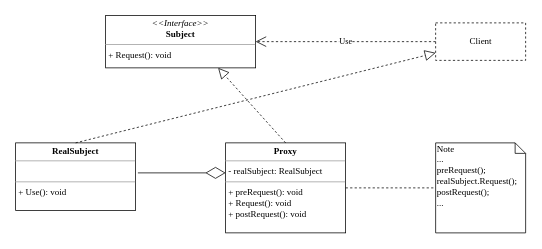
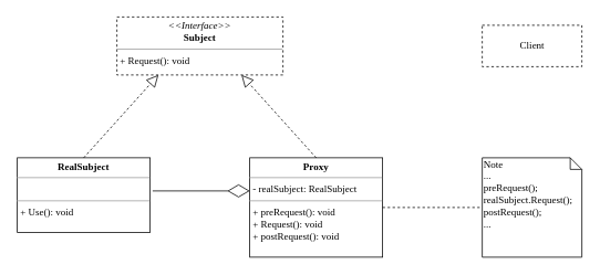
  <mxCell id="0" />
  <mxCell id="1" parent="0" />
- <mxCell id="2" value="&lt;p style=&quot;margin: 0px ; margin-top: 4px ; text-align: center&quot;&gt;&lt;i&gt;&amp;lt;&amp;lt;Interface&amp;gt;&amp;gt;&lt;/i&gt;&lt;br&gt;&lt;b&gt;Subject&lt;/b&gt;&lt;/p&gt;&lt;hr size=&quot;1&quot;&gt;&lt;p style=&quot;margin: 0px ; margin-left: 4px&quot;&gt;+ Request(): void&lt;br&gt;&lt;/p&gt;" style="verticalAlign=top;align=left;overflow=fill;fontSize=12;fontFamily=Times New Roman;html=1;" vertex="1" parent="1"><mxGeometry x="140" y="20" width="200" height="70" as="geometry" /></mxCell>
+ <mxCell id="2" value="&lt;p style=&quot;margin: 0px ; margin-top: 4px ; text-align: center&quot;&gt;&lt;i&gt;&amp;lt;&amp;lt;Interface&amp;gt;&amp;gt;&lt;/i&gt;&lt;br&gt;&lt;b&gt;Subject&lt;/b&gt;&lt;/p&gt;&lt;hr size=&quot;1&quot;&gt;&lt;p style=&quot;margin: 0px ; margin-left: 4px&quot;&gt;+ Request(): void&lt;br&gt;&lt;/p&gt;" style="verticalAlign=top;align=left;overflow=fill;fontSize=12;fontFamily=Times New Roman;html=1;dashed=1;" vertex="1" parent="1"><mxGeometry x="140" y="20" width="200" height="70" as="geometry" /></mxCell>
  <mxCell id="3" value="&lt;p style=&quot;margin: 0px ; margin-top: 4px ; text-align: center&quot;&gt;&lt;b&gt;RealSubject&lt;/b&gt;&lt;/p&gt;&lt;hr size=&quot;1&quot;&gt;&lt;p style=&quot;margin: 0px ; margin-left: 4px&quot;&gt;&lt;br&gt;&lt;/p&gt;&lt;hr size=&quot;1&quot;&gt;&lt;p style=&quot;margin: 0px ; margin-left: 4px&quot;&gt;+ Use(): void&lt;/p&gt;" style="verticalAlign=top;align=left;overflow=fill;fontSize=12;fontFamily=Times New Roman;html=1;" vertex="1" parent="1"><mxGeometry x="20" y="190" width="160" height="90" as="geometry" /></mxCell>
  <mxCell id="4" value="&lt;p style=&quot;margin: 0px ; margin-top: 4px ; text-align: center&quot;&gt;&lt;b&gt;Proxy&lt;/b&gt;&lt;/p&gt;&lt;hr size=&quot;1&quot;&gt;&lt;p style=&quot;margin: 0px ; margin-left: 4px&quot;&gt;- realSubject: RealSubject&lt;/p&gt;&lt;hr size=&quot;1&quot;&gt;&lt;p style=&quot;margin: 0px ; margin-left: 4px&quot;&gt;+ preRequest(): void&lt;/p&gt;&lt;p style=&quot;margin: 0px ; margin-left: 4px&quot;&gt;+ Request(): void&lt;/p&gt;&lt;p style=&quot;margin: 0px ; margin-left: 4px&quot;&gt;+ postRequest(): void&lt;/p&gt;" style="verticalAlign=top;align=left;overflow=fill;fontSize=12;fontFamily=Times New Roman;html=1;" vertex="1" parent="1"><mxGeometry x="300" y="190" width="160" height="120" as="geometry" /></mxCell>
  <mxCell id="5" value="" style="endArrow=diamondThin;endFill=0;endSize=24;html=1;fontFamily=Times New Roman;" edge="1" parent="1"><mxGeometry width="160" relative="1" as="geometry"><mxPoint x="183" y="230" as="sourcePoint" /><mxPoint x="300" y="230" as="targetPoint" /></mxGeometry></mxCell>
- <mxCell id="6" value="" style="endArrow=block;dashed=1;endFill=0;endSize=12;html=1;fontFamily=Times New Roman;exitX=0.5;exitY=0;exitDx=0;exitDy=0;" edge="1" parent="1" source="3" target="8"><mxGeometry width="160" relative="1" as="geometry"><mxPoint x="60" y="360" as="sourcePoint" /><mxPoint x="220" y="360" as="targetPoint" /></mxGeometry></mxCell>
+ <mxCell id="6" value="" style="endArrow=block;dashed=1;endFill=0;endSize=12;html=1;fontFamily=Times New Roman;exitX=0.5;exitY=0;exitDx=0;exitDy=0;entryX=0.25;entryY=1;entryDx=0;entryDy=0;" edge="1" parent="1" source="3" target="2"><mxGeometry width="160" relative="1" as="geometry"><mxPoint x="60" y="360" as="sourcePoint" /><mxPoint x="220" y="360" as="targetPoint" /></mxGeometry></mxCell>
  <mxCell id="7" value="" style="endArrow=block;dashed=1;endFill=0;endSize=12;html=1;fontFamily=Times New Roman;exitX=0.5;exitY=0;exitDx=0;exitDy=0;entryX=0.75;entryY=1;entryDx=0;entryDy=0;" edge="1" parent="1" source="4" target="2"><mxGeometry width="160" relative="1" as="geometry"><mxPoint x="160" y="400" as="sourcePoint" /><mxPoint x="320" y="400" as="targetPoint" /></mxGeometry></mxCell>
  <mxCell id="8" value="Client" style="html=1;fontFamily=Times New Roman;dashed=1;" vertex="1" parent="1"><mxGeometry x="580" y="30" width="120" height="50" as="geometry" /></mxCell>
- <mxCell id="9" value="Use" style="endArrow=open;endSize=12;dashed=1;html=1;fontFamily=Times New Roman;exitX=0;exitY=0.5;exitDx=0;exitDy=0;entryX=1;entryY=0.5;entryDx=0;entryDy=0;" edge="1" parent="1" source="8" target="2"><mxGeometry width="160" relative="1" as="geometry"><mxPoint x="570" y="140" as="sourcePoint" /><mxPoint x="730" y="140" as="targetPoint" /></mxGeometry></mxCell>
  <mxCell id="10" value="Note&lt;br&gt;...&lt;br&gt;preRequest();&lt;br&gt;realSubject.Request();&lt;br&gt;postRequest();&lt;br&gt;..." style="shape=note;whiteSpace=wrap;html=1;size=14;verticalAlign=top;align=left;spacingTop=-6;fontFamily=Times New Roman;" vertex="1" parent="1"><mxGeometry x="580" y="190" width="120" height="120" as="geometry" /></mxCell>
  <mxCell id="11" value="" style="endArrow=none;dashed=1;html=1;fontFamily=Times New Roman;exitX=1;exitY=0.5;exitDx=0;exitDy=0;entryX=0;entryY=0.5;entryDx=0;entryDy=0;entryPerimeter=0;" edge="1" parent="1" source="4" target="10"><mxGeometry width="50" height="50" relative="1" as="geometry"><mxPoint x="370" y="240" as="sourcePoint" /><mxPoint x="420" y="190" as="targetPoint" /></mxGeometry></mxCell>
